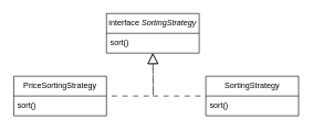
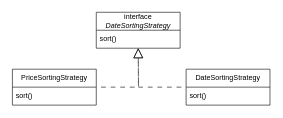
  <mxCell id="0" />
  <mxCell id="1" parent="0" />
- <mxCell id="2" value="interface &lt;i&gt;SortingStrategy&lt;/i&gt;" style="swimlane;fontStyle=0;childLayout=stackLayout;horizontal=1;startSize=30;horizontalStack=0;resizeParent=1;resizeParentMax=0;resizeLast=0;collapsible=1;marginBottom=0;whiteSpace=wrap;html=1;" vertex="1" parent="1"><mxGeometry x="160" y="20" width="140" height="60" as="geometry" /></mxCell>
+ <mxCell id="2" value="interface &lt;i&gt;DateSortingStrategy&lt;/i&gt;" style="swimlane;fontStyle=0;childLayout=stackLayout;horizontal=1;startSize=30;horizontalStack=0;resizeParent=1;resizeParentMax=0;resizeLast=0;collapsible=1;marginBottom=0;whiteSpace=wrap;html=1;" vertex="1" parent="1"><mxGeometry x="160" y="20" width="140" height="60" as="geometry" /></mxCell>
  <mxCell id="3" value="sort()" style="text;strokeColor=none;fillColor=none;align=left;verticalAlign=middle;spacingLeft=4;spacingRight=4;overflow=hidden;points=[[0,0.5],[1,0.5]];portConstraint=eastwest;rotatable=0;whiteSpace=wrap;html=1;" vertex="1" parent="2"><mxGeometry y="30" width="140" height="30" as="geometry" /></mxCell>
  <mxCell id="4" style="edgeStyle=orthogonalEdgeStyle;rounded=0;orthogonalLoop=1;jettySize=auto;html=1;dashed=1;dashPattern=8 8;endArrow=block;endFill=0;startSize=14;endSize=14;sourcePerimeterSpacing=8;targetPerimeterSpacing=8;" edge="1" parent="1" source="5"><mxGeometry relative="1" as="geometry"><mxPoint x="230" y="80" as="targetPoint" /></mxGeometry></mxCell>
- <mxCell id="5" value="SortingStrategy" style="swimlane;fontStyle=0;childLayout=stackLayout;horizontal=1;startSize=30;horizontalStack=0;resizeParent=1;resizeParentMax=0;resizeLast=0;collapsible=1;marginBottom=0;whiteSpace=wrap;html=1;" vertex="1" parent="1"><mxGeometry x="310" y="115" width="140" height="60" as="geometry" /></mxCell>
+ <mxCell id="5" value="DateSortingStrategy" style="swimlane;fontStyle=0;childLayout=stackLayout;horizontal=1;startSize=30;horizontalStack=0;resizeParent=1;resizeParentMax=0;resizeLast=0;collapsible=1;marginBottom=0;whiteSpace=wrap;html=1;" vertex="1" parent="1"><mxGeometry x="310" y="115" width="140" height="60" as="geometry" /></mxCell>
  <mxCell id="6" value="sort()" style="text;strokeColor=none;fillColor=none;align=left;verticalAlign=middle;spacingLeft=4;spacingRight=4;overflow=hidden;points=[[0,0.5],[1,0.5]];portConstraint=eastwest;rotatable=0;whiteSpace=wrap;html=1;" vertex="1" parent="5"><mxGeometry y="30" width="140" height="30" as="geometry" /></mxCell>
  <mxCell id="7" style="edgeStyle=orthogonalEdgeStyle;rounded=0;orthogonalLoop=1;jettySize=auto;html=1;endArrow=block;startSize=14;endSize=14;sourcePerimeterSpacing=8;targetPerimeterSpacing=8;endFill=0;dashed=1;dashPattern=8 8;" edge="1" parent="1" source="8"><mxGeometry relative="1" as="geometry"><mxPoint x="230" y="80" as="targetPoint" /></mxGeometry></mxCell>
  <mxCell id="8" value="PriceSortingStrategy" style="swimlane;fontStyle=0;childLayout=stackLayout;horizontal=1;startSize=30;horizontalStack=0;resizeParent=1;resizeParentMax=0;resizeLast=0;collapsible=1;marginBottom=0;whiteSpace=wrap;html=1;" vertex="1" parent="1"><mxGeometry x="20" y="115" width="140" height="60" as="geometry" /></mxCell>
  <mxCell id="9" value="sort()" style="text;strokeColor=none;fillColor=none;align=left;verticalAlign=middle;spacingLeft=4;spacingRight=4;overflow=hidden;points=[[0,0.5],[1,0.5]];portConstraint=eastwest;rotatable=0;whiteSpace=wrap;html=1;" vertex="1" parent="8"><mxGeometry y="30" width="140" height="30" as="geometry" /></mxCell>
